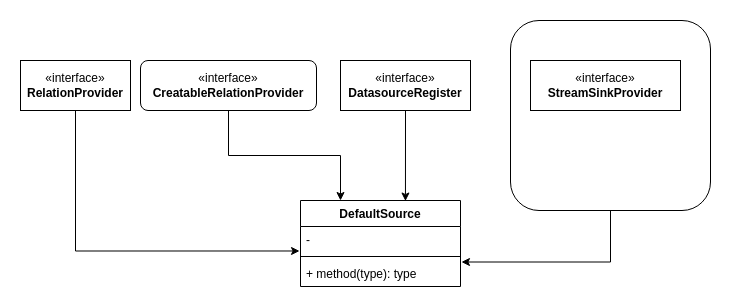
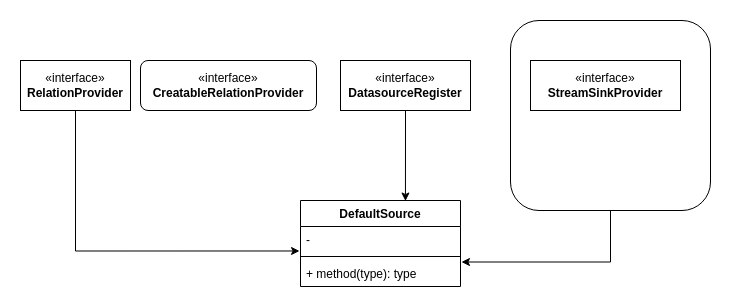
  <mxCell id="0" />
  <mxCell id="1" parent="0" />
  <mxCell id="2" style="edgeStyle=orthogonalEdgeStyle;rounded=0;orthogonalLoop=1;jettySize=auto;html=1;entryX=1.006;entryY=0.058;entryDx=0;entryDy=0;entryPerimeter=0;" edge="1" parent="1" source="3" target="7"><mxGeometry relative="1" as="geometry" /></mxCell>
  <mxCell id="3" value="" style="rounded=1;whiteSpace=wrap;html=1;" vertex="1" parent="1"><mxGeometry x="510" y="20" width="200" height="190" as="geometry" /></mxCell>
  <mxCell id="4" value="DefaultSource" style="swimlane;fontStyle=1;align=center;verticalAlign=top;childLayout=stackLayout;horizontal=1;startSize=26;horizontalStack=0;resizeParent=1;resizeParentMax=0;resizeLast=0;collapsible=1;marginBottom=0;whiteSpace=wrap;html=1;" vertex="1" parent="1"><mxGeometry x="300" y="200" width="160" height="86" as="geometry"><mxRectangle x="290" y="150" width="120" height="30" as="alternateBounds" /></mxGeometry></mxCell>
  <mxCell id="5" value="-" style="text;strokeColor=none;fillColor=none;align=left;verticalAlign=top;spacingLeft=4;spacingRight=4;overflow=hidden;rotatable=0;points=[[0,0.5],[1,0.5]];portConstraint=eastwest;whiteSpace=wrap;html=1;" vertex="1" parent="4"><mxGeometry y="26" width="160" height="26" as="geometry" /></mxCell>
  <mxCell id="6" value="" style="line;strokeWidth=1;fillColor=none;align=left;verticalAlign=middle;spacingTop=-1;spacingLeft=3;spacingRight=3;rotatable=0;labelPosition=right;points=[];portConstraint=eastwest;strokeColor=inherit;" vertex="1" parent="4"><mxGeometry y="52" width="160" height="8" as="geometry" /></mxCell>
  <mxCell id="7" value="+ method(type): type" style="text;strokeColor=none;fillColor=none;align=left;verticalAlign=top;spacingLeft=4;spacingRight=4;overflow=hidden;rotatable=0;points=[[0,0.5],[1,0.5]];portConstraint=eastwest;whiteSpace=wrap;html=1;" vertex="1" parent="4"><mxGeometry y="60" width="160" height="26" as="geometry" /></mxCell>
  <mxCell id="8" style="edgeStyle=orthogonalEdgeStyle;rounded=0;orthogonalLoop=1;jettySize=auto;html=1;exitX=0.5;exitY=1;exitDx=0;exitDy=0;entryX=-0.006;entryY=0.942;entryDx=0;entryDy=0;entryPerimeter=0;" edge="1" parent="1" source="9" target="5"><mxGeometry relative="1" as="geometry" /></mxCell>
  <mxCell id="9" value="«interface»&lt;br&gt;&lt;b&gt;RelationProvider&lt;/b&gt;" style="html=1;whiteSpace=wrap;" vertex="1" parent="1"><mxGeometry x="20" y="60" width="110" height="50" as="geometry" /></mxCell>
- <mxCell id="10" style="edgeStyle=orthogonalEdgeStyle;rounded=0;orthogonalLoop=1;jettySize=auto;html=1;exitX=0.5;exitY=1;exitDx=0;exitDy=0;entryX=0.25;entryY=0;entryDx=0;entryDy=0;" edge="1" parent="1" source="11" target="4"><mxGeometry relative="1" as="geometry" /></mxCell>
  <mxCell id="11" value="«interface»&lt;br&gt;&lt;b&gt;CreatableRelationProvider&lt;/b&gt;" style="html=1;whiteSpace=wrap;rounded=1;" vertex="1" parent="1"><mxGeometry x="140" y="60" width="176" height="50" as="geometry" /></mxCell>
  <mxCell id="12" value="«interface»&lt;br&gt;&lt;b&gt;StreamSinkProvider&lt;/b&gt;" style="html=1;whiteSpace=wrap;" vertex="1" parent="1"><mxGeometry x="530" y="60" width="150" height="50" as="geometry" /></mxCell>
  <mxCell id="13" style="edgeStyle=orthogonalEdgeStyle;rounded=0;orthogonalLoop=1;jettySize=auto;html=1;exitX=0.5;exitY=1;exitDx=0;exitDy=0;entryX=0.656;entryY=0.006;entryDx=0;entryDy=0;entryPerimeter=0;" edge="1" parent="1" source="14" target="4"><mxGeometry relative="1" as="geometry" /></mxCell>
  <mxCell id="14" value="«interface»&lt;br&gt;&lt;b&gt;DatasourceRegister&lt;/b&gt;" style="html=1;whiteSpace=wrap;" vertex="1" parent="1"><mxGeometry x="340" y="60" width="130" height="50" as="geometry" /></mxCell>
